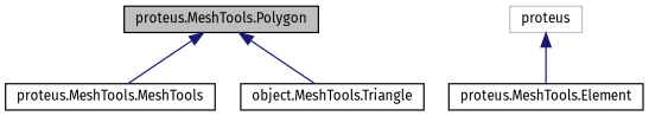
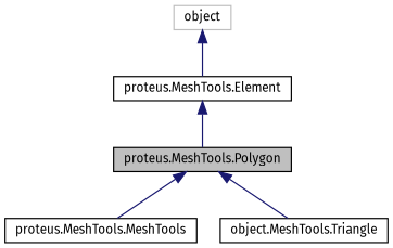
  digraph {
    fontname="Fira Sans"
    node [color=black fillcolor=white fontname="Fira Sans" fontsize=10 shape=record style=filled]
    edge [color=midnightblue dir=back fontname="Fira Sans" fontsize=10 labelfontname=Helvetica labelfontsize=10 style=solid]
    n1 [fillcolor=grey75 fontcolor=black height=0.2 label="proteus.MeshTools.Polygon" width=0.4]
    n2 [height=0.2 label="proteus.MeshTools.MeshTools" width=0.4]
    n3 [height=0.2 label="object.MeshTools.Triangle" width=0.4]
    n4 [height=0.2 label="proteus.MeshTools.Element" width=0.4]
-   n5 [color=grey75 height=0.2 label=proteus width=0.4]
+   n5 [color=grey75 height=0.2 label=object width=0.4]
    n1 -> n2
    n1 -> n3
+   n4 -> n1
    n5 -> n4
  }
